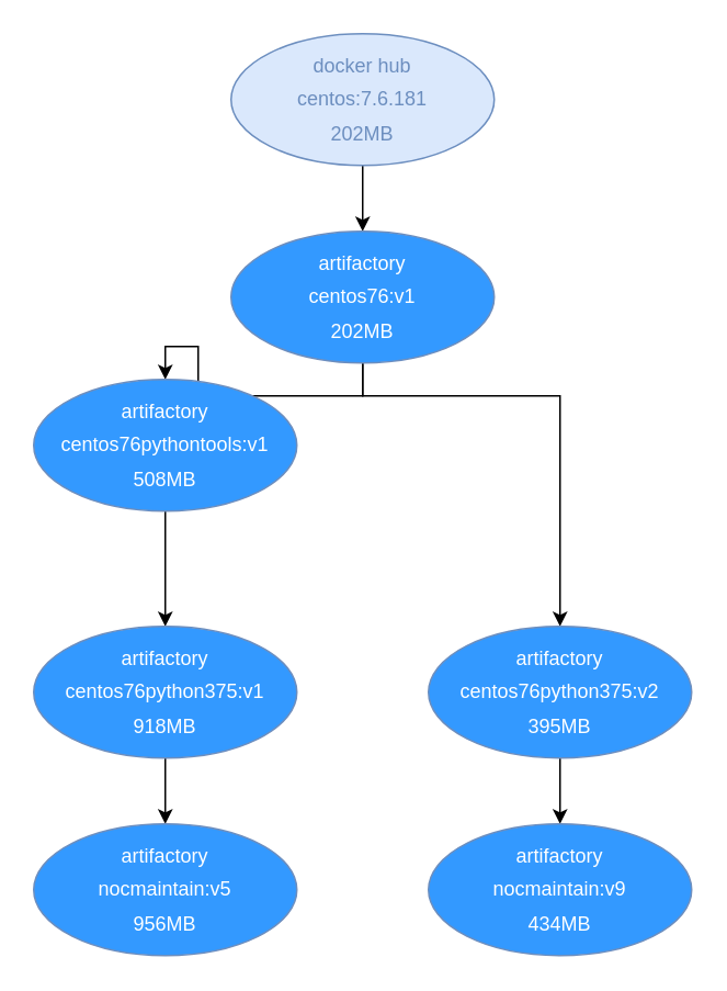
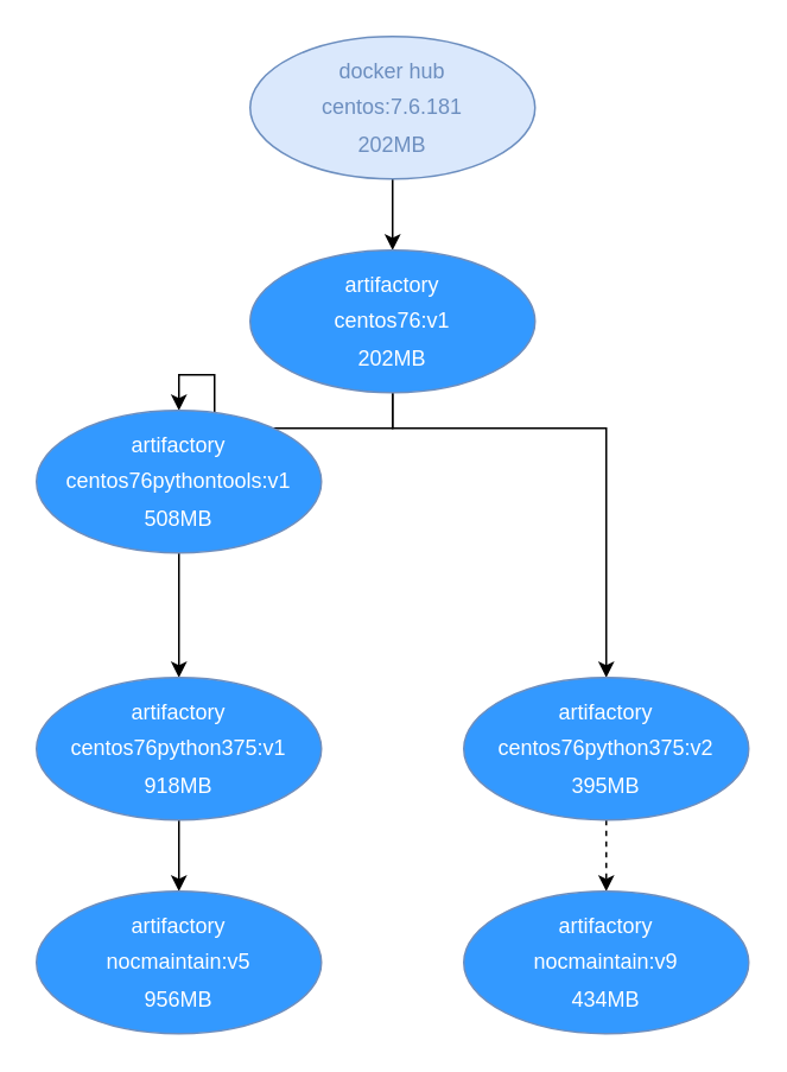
  <mxCell id="0" />
  <mxCell id="1" parent="0" />
  <mxCell id="2" style="edgeStyle=orthogonalEdgeStyle;rounded=0;orthogonalLoop=1;jettySize=auto;html=1;entryX=0.5;entryY=0;entryDx=0;entryDy=0;" edge="1" parent="1" source="3" target="6"><mxGeometry relative="1" as="geometry" /></mxCell>
  <mxCell id="3" value="&lt;font style=&quot;line-height: 170%&quot;&gt;&lt;font color=&quot;#6c8ebf&quot;&gt;docker hub&lt;br&gt;centos:7.6.181&lt;br&gt;202MB&lt;/font&gt;&lt;br&gt;&lt;/font&gt;" style="ellipse;whiteSpace=wrap;html=1;fillColor=#dae8fc;strokeColor=#6c8ebf;" vertex="1" parent="1"><mxGeometry x="140" y="20" width="160" height="80" as="geometry" /></mxCell>
  <mxCell id="4" style="edgeStyle=orthogonalEdgeStyle;rounded=0;orthogonalLoop=1;jettySize=auto;html=1;entryX=0.5;entryY=0;entryDx=0;entryDy=0;" edge="1" parent="1" source="6" target="8"><mxGeometry relative="1" as="geometry" /></mxCell>
  <mxCell id="5" style="edgeStyle=orthogonalEdgeStyle;rounded=0;orthogonalLoop=1;jettySize=auto;html=1;entryX=0.5;entryY=0;entryDx=0;entryDy=0;" edge="1" parent="1" source="6" target="13"><mxGeometry relative="1" as="geometry"><Array as="points"><mxPoint x="220" y="240" /><mxPoint x="340" y="240" /></Array></mxGeometry></mxCell>
  <mxCell id="6" value="&lt;font color=&quot;#ffffff&quot; style=&quot;line-height: 170%&quot;&gt;artifactory&lt;br&gt;centos76:v1&lt;br&gt;202MB&lt;br&gt;&lt;/font&gt;" style="ellipse;whiteSpace=wrap;html=1;fillColor=#3399FF;strokeColor=#6c8ebf;" vertex="1" parent="1"><mxGeometry x="140" y="140" width="160" height="80" as="geometry" /></mxCell>
  <mxCell id="7" style="edgeStyle=orthogonalEdgeStyle;rounded=0;orthogonalLoop=1;jettySize=auto;html=1;entryX=0.5;entryY=0;entryDx=0;entryDy=0;" edge="1" parent="1" source="8" target="10"><mxGeometry relative="1" as="geometry" /></mxCell>
  <mxCell id="8" value="&lt;font color=&quot;#ffffff&quot; style=&quot;line-height: 170%&quot;&gt;artifactory&lt;br&gt;centos76pythontools:v1&lt;br&gt;508MB&lt;br&gt;&lt;/font&gt;" style="ellipse;whiteSpace=wrap;html=1;fillColor=#3399FF;strokeColor=#6c8ebf;" vertex="1" parent="1"><mxGeometry x="20" y="230" width="160" height="80" as="geometry" /></mxCell>
  <mxCell id="9" style="edgeStyle=orthogonalEdgeStyle;rounded=0;orthogonalLoop=1;jettySize=auto;html=1;entryX=0.5;entryY=0;entryDx=0;entryDy=0;" edge="1" parent="1" source="10" target="11"><mxGeometry relative="1" as="geometry" /></mxCell>
  <mxCell id="10" value="&lt;font color=&quot;#ffffff&quot; style=&quot;line-height: 170%&quot;&gt;artifactory&lt;br&gt;centos76python375:v1&lt;br&gt;918MB&lt;br&gt;&lt;/font&gt;" style="ellipse;whiteSpace=wrap;html=1;fillColor=#3399FF;strokeColor=#6c8ebf;" vertex="1" parent="1"><mxGeometry x="20" y="380" width="160" height="80" as="geometry" /></mxCell>
  <mxCell id="11" value="&lt;font color=&quot;#ffffff&quot; style=&quot;line-height: 170%&quot;&gt;artifactory&lt;br&gt;nocmaintain:v5&lt;br&gt;956MB&lt;br&gt;&lt;/font&gt;" style="ellipse;whiteSpace=wrap;html=1;fillColor=#3399FF;strokeColor=#6c8ebf;" vertex="1" parent="1"><mxGeometry x="20" y="500" width="160" height="80" as="geometry" /></mxCell>
- <mxCell id="12" style="edgeStyle=orthogonalEdgeStyle;rounded=0;orthogonalLoop=1;jettySize=auto;html=1;entryX=0.5;entryY=0;entryDx=0;entryDy=0;" edge="1" parent="1" source="13" target="14"><mxGeometry relative="1" as="geometry" /></mxCell>
+ <mxCell id="12" style="edgeStyle=orthogonalEdgeStyle;rounded=0;orthogonalLoop=1;jettySize=auto;html=1;entryX=0.5;entryY=0;entryDx=0;entryDy=0;dashed=1;" edge="1" parent="1" source="13" target="14"><mxGeometry relative="1" as="geometry" /></mxCell>
  <mxCell id="13" value="&lt;font color=&quot;#ffffff&quot; style=&quot;line-height: 170%&quot;&gt;artifactory&lt;br&gt;centos76python375:v2&lt;br&gt;395MB&lt;br&gt;&lt;/font&gt;" style="ellipse;whiteSpace=wrap;html=1;fillColor=#3399FF;strokeColor=#6c8ebf;" vertex="1" parent="1"><mxGeometry x="260" y="380" width="160" height="80" as="geometry" /></mxCell>
  <mxCell id="14" value="&lt;font color=&quot;#ffffff&quot; style=&quot;line-height: 170%&quot;&gt;artifactory&lt;br&gt;nocmaintain:v9&lt;br&gt;434MB&lt;br&gt;&lt;/font&gt;" style="ellipse;whiteSpace=wrap;html=1;fillColor=#3399FF;strokeColor=#6c8ebf;" vertex="1" parent="1"><mxGeometry x="260" y="500" width="160" height="80" as="geometry" /></mxCell>
